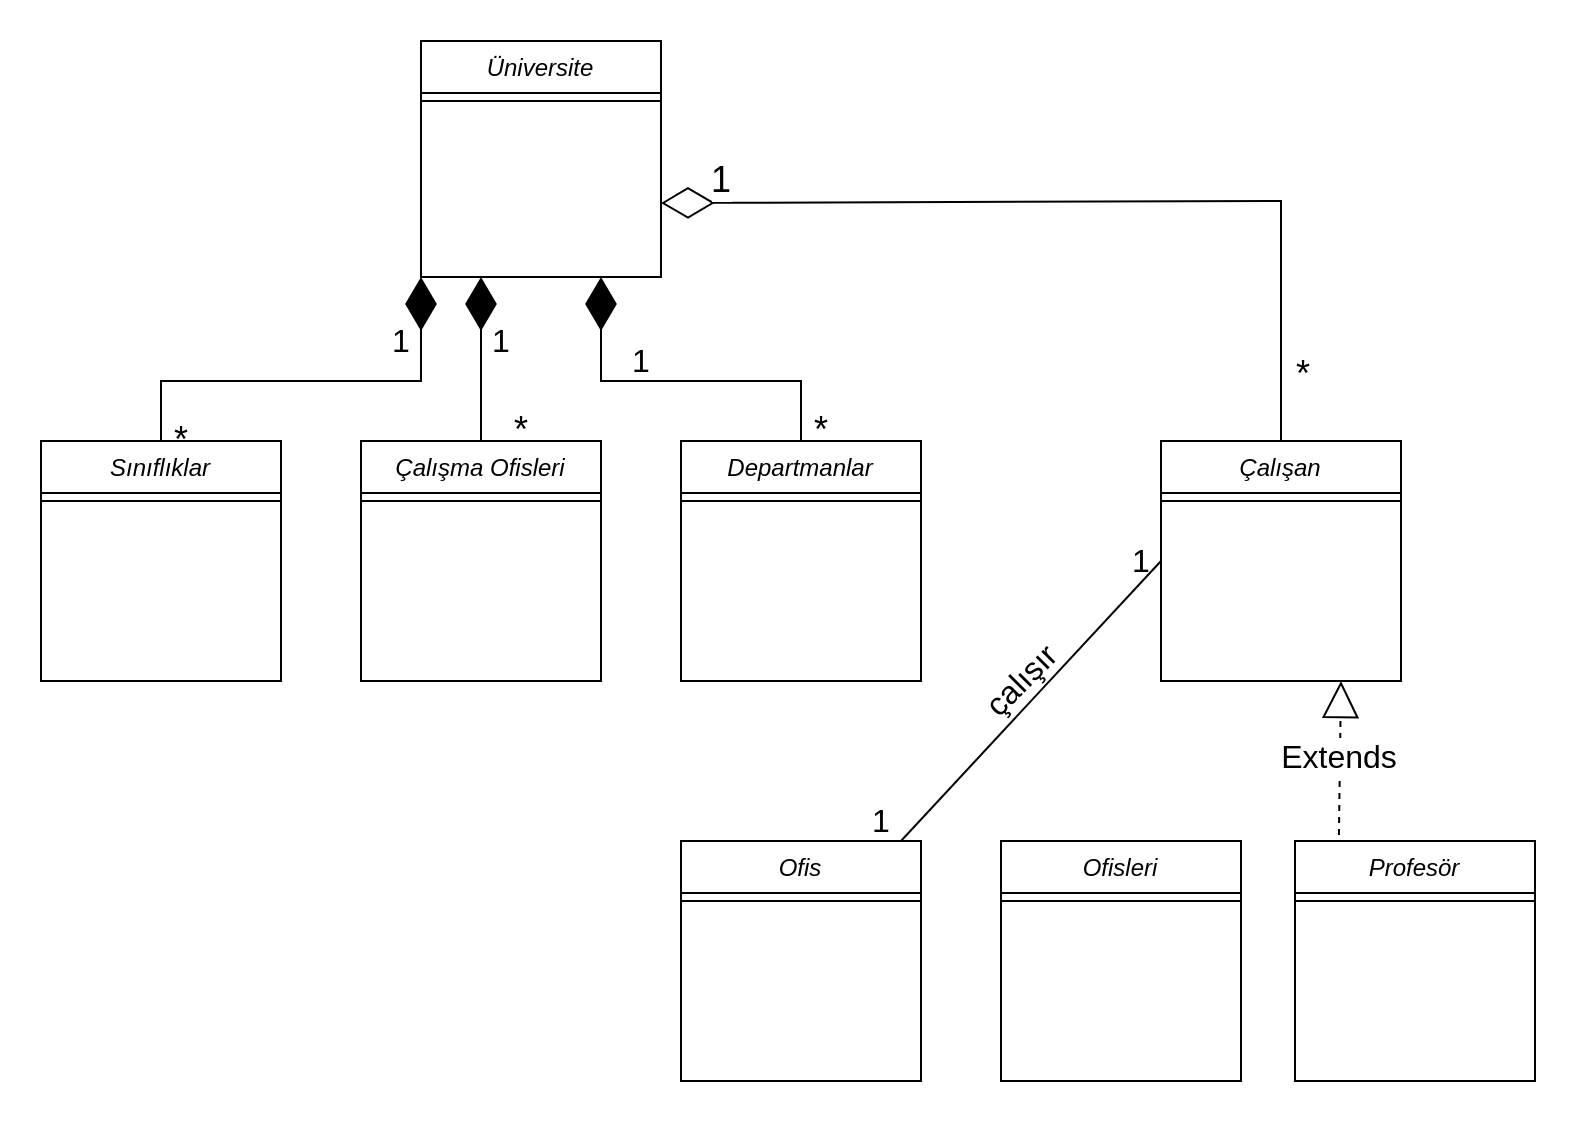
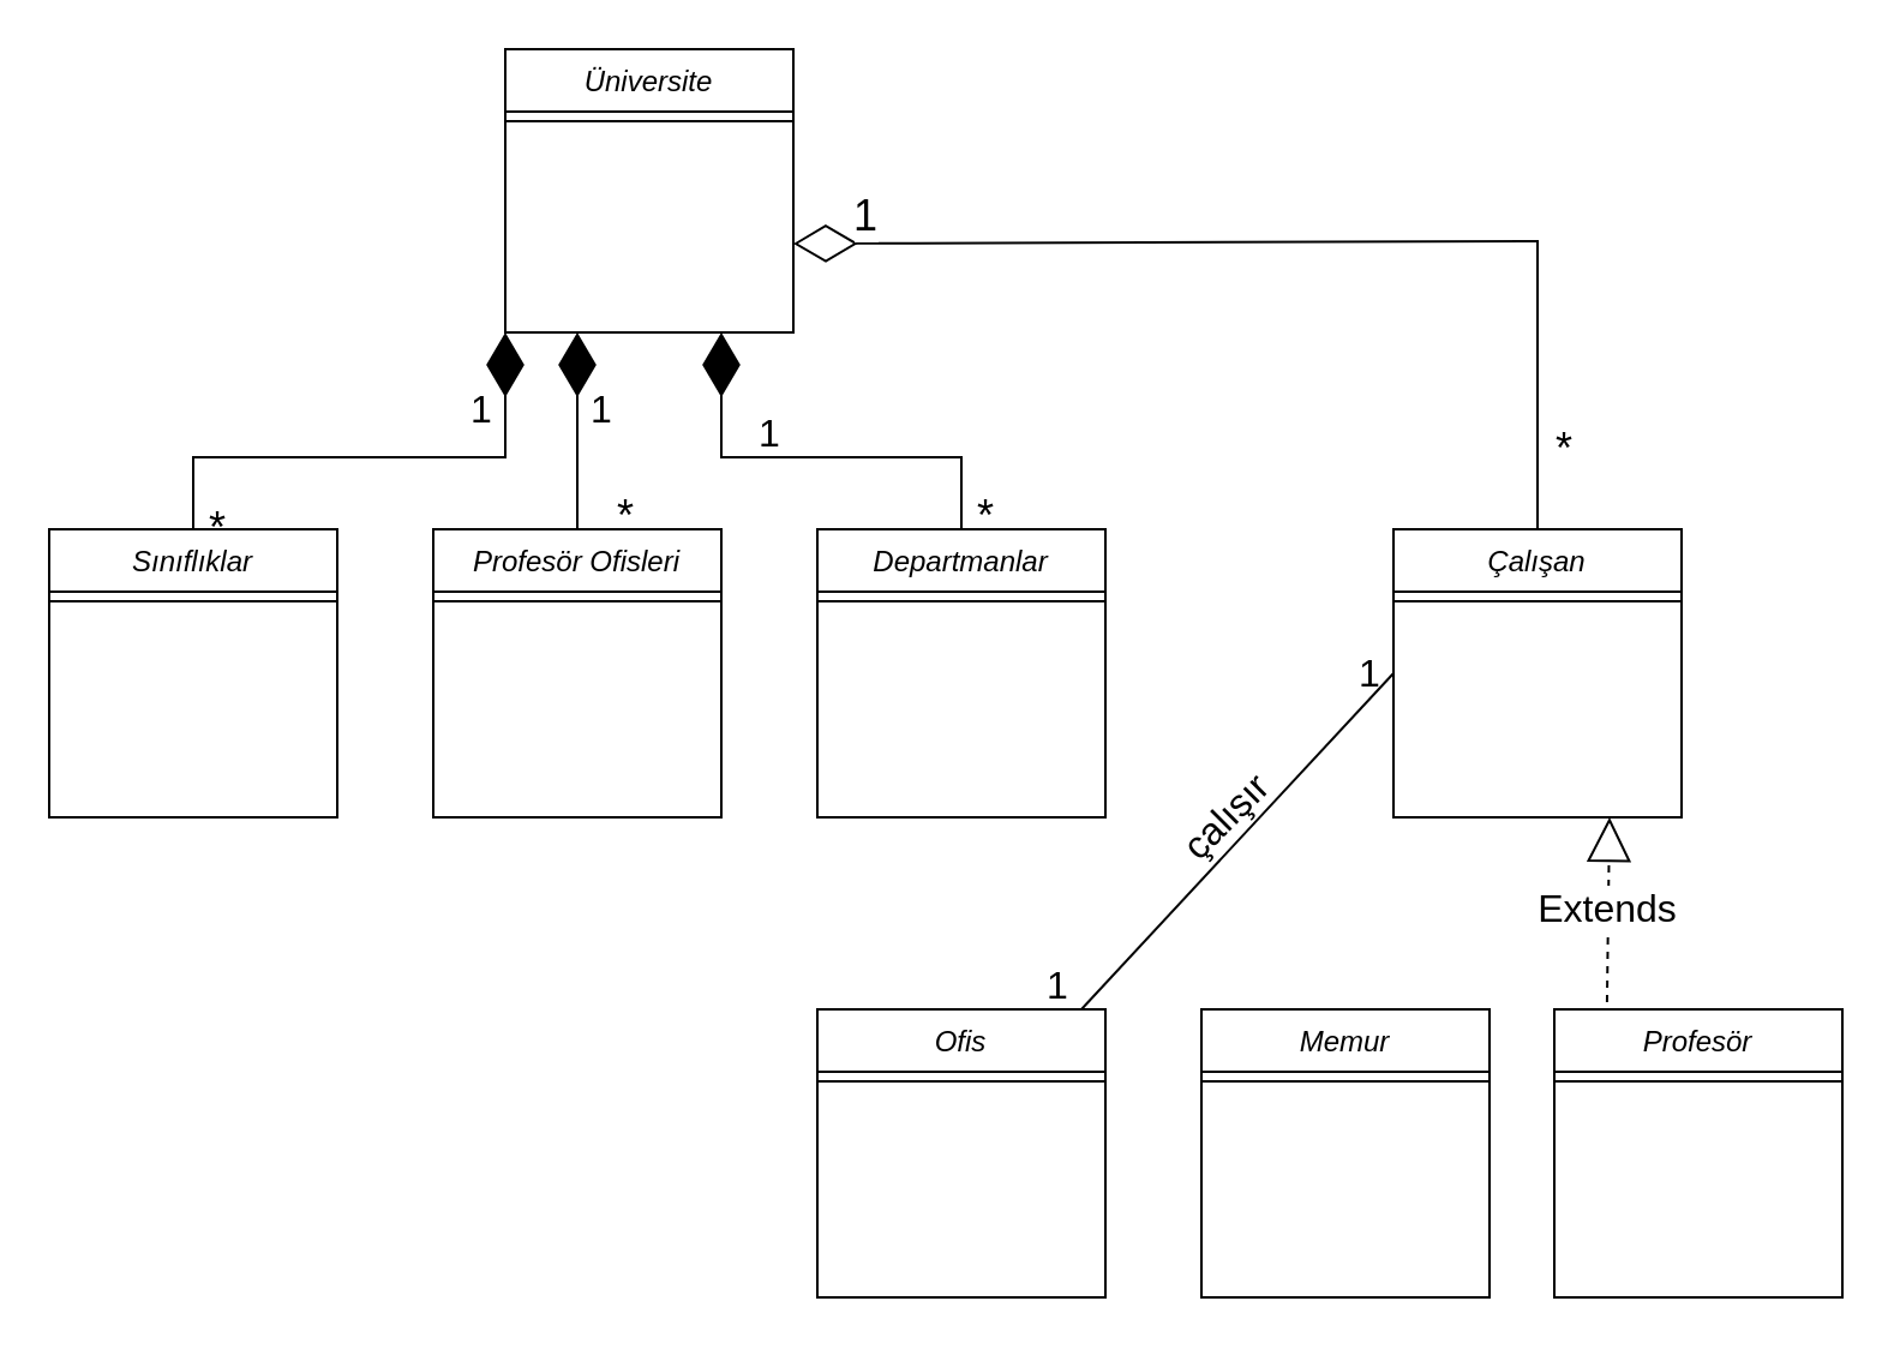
  <mxCell id="0" />
  <mxCell id="1" parent="0" />
  <mxCell id="2" value="Üniversite" style="swimlane;fontStyle=2;align=center;verticalAlign=top;childLayout=stackLayout;horizontal=1;startSize=26;horizontalStack=0;resizeParent=1;resizeLast=0;collapsible=1;marginBottom=0;rounded=0;shadow=0;strokeWidth=1;" parent="1" vertex="1"><mxGeometry x="210" y="20" width="120" height="118" as="geometry"><mxRectangle x="230" y="140" width="160" height="26" as="alternateBounds" /></mxGeometry></mxCell>
  <mxCell id="3" value="" style="line;html=1;strokeWidth=1;align=left;verticalAlign=middle;spacingTop=-1;spacingLeft=3;spacingRight=3;rotatable=0;labelPosition=right;points=[];portConstraint=eastwest;" parent="2" vertex="1"><mxGeometry y="26" width="120" height="8" as="geometry" /></mxCell>
  <mxCell id="4" value="Sınıflıklar" style="swimlane;fontStyle=2;align=center;verticalAlign=top;childLayout=stackLayout;horizontal=1;startSize=26;horizontalStack=0;resizeParent=1;resizeLast=0;collapsible=1;marginBottom=0;rounded=0;shadow=0;strokeWidth=1;" vertex="1" parent="1"><mxGeometry x="20" y="220" width="120" height="120" as="geometry"><mxRectangle x="230" y="140" width="160" height="26" as="alternateBounds" /></mxGeometry></mxCell>
  <mxCell id="5" value="" style="line;html=1;strokeWidth=1;align=left;verticalAlign=middle;spacingTop=-1;spacingLeft=3;spacingRight=3;rotatable=0;labelPosition=right;points=[];portConstraint=eastwest;" vertex="1" parent="4"><mxGeometry y="26" width="120" height="8" as="geometry" /></mxCell>
- <mxCell id="6" value="Çalışma Ofisleri" style="swimlane;fontStyle=2;align=center;verticalAlign=top;childLayout=stackLayout;horizontal=1;startSize=26;horizontalStack=0;resizeParent=1;resizeLast=0;collapsible=1;marginBottom=0;rounded=0;shadow=0;strokeWidth=1;" vertex="1" parent="1"><mxGeometry x="180" y="220" width="120" height="120" as="geometry"><mxRectangle x="230" y="140" width="160" height="26" as="alternateBounds" /></mxGeometry></mxCell>
+ <mxCell id="6" value="Profesör Ofisleri" style="swimlane;fontStyle=2;align=center;verticalAlign=top;childLayout=stackLayout;horizontal=1;startSize=26;horizontalStack=0;resizeParent=1;resizeLast=0;collapsible=1;marginBottom=0;rounded=0;shadow=0;strokeWidth=1;" vertex="1" parent="1"><mxGeometry x="180" y="220" width="120" height="120" as="geometry"><mxRectangle x="230" y="140" width="160" height="26" as="alternateBounds" /></mxGeometry></mxCell>
  <mxCell id="7" value="" style="line;html=1;strokeWidth=1;align=left;verticalAlign=middle;spacingTop=-1;spacingLeft=3;spacingRight=3;rotatable=0;labelPosition=right;points=[];portConstraint=eastwest;" vertex="1" parent="6"><mxGeometry y="26" width="120" height="8" as="geometry" /></mxCell>
  <mxCell id="8" value="Departmanlar" style="swimlane;fontStyle=2;align=center;verticalAlign=top;childLayout=stackLayout;horizontal=1;startSize=26;horizontalStack=0;resizeParent=1;resizeLast=0;collapsible=1;marginBottom=0;rounded=0;shadow=0;strokeWidth=1;" vertex="1" parent="1"><mxGeometry x="340" y="220" width="120" height="120" as="geometry"><mxRectangle x="470" y="240" width="160" height="26" as="alternateBounds" /></mxGeometry></mxCell>
  <mxCell id="9" value="" style="line;html=1;strokeWidth=1;align=left;verticalAlign=middle;spacingTop=-1;spacingLeft=3;spacingRight=3;rotatable=0;labelPosition=right;points=[];portConstraint=eastwest;" vertex="1" parent="8"><mxGeometry y="26" width="120" height="8" as="geometry" /></mxCell>
  <mxCell id="10" value="Ofis" style="swimlane;fontStyle=2;align=center;verticalAlign=top;childLayout=stackLayout;horizontal=1;startSize=26;horizontalStack=0;resizeParent=1;resizeLast=0;collapsible=1;marginBottom=0;rounded=0;shadow=0;strokeWidth=1;" vertex="1" parent="1"><mxGeometry x="340" y="420" width="120" height="120" as="geometry"><mxRectangle x="470" y="240" width="160" height="26" as="alternateBounds" /></mxGeometry></mxCell>
  <mxCell id="11" value="" style="line;html=1;strokeWidth=1;align=left;verticalAlign=middle;spacingTop=-1;spacingLeft=3;spacingRight=3;rotatable=0;labelPosition=right;points=[];portConstraint=eastwest;" vertex="1" parent="10"><mxGeometry y="26" width="120" height="8" as="geometry" /></mxCell>
  <mxCell id="12" value="" style="endArrow=diamondThin;endFill=1;endSize=24;html=1;rounded=0;fontSize=18;exitX=0.5;exitY=0;exitDx=0;exitDy=0;entryX=0;entryY=1;entryDx=0;entryDy=0;" edge="1" parent="1" source="4" target="2"><mxGeometry width="160" relative="1" as="geometry"><mxPoint x="240" y="440" as="sourcePoint" /><mxPoint x="230" y="150" as="targetPoint" /><Array as="points"><mxPoint x="80" y="190" /><mxPoint x="210" y="190" /></Array></mxGeometry></mxCell>
  <mxCell id="13" value="" style="endArrow=diamondThin;endFill=1;endSize=24;html=1;rounded=0;fontSize=18;exitX=0.5;exitY=0;exitDx=0;exitDy=0;entryX=0.25;entryY=1;entryDx=0;entryDy=0;" edge="1" parent="1" source="6" target="2"><mxGeometry width="160" relative="1" as="geometry"><mxPoint x="90" y="230" as="sourcePoint" /><mxPoint x="250" y="140" as="targetPoint" /><Array as="points"><mxPoint x="240" y="180" /></Array></mxGeometry></mxCell>
  <mxCell id="14" value="" style="endArrow=diamondThin;endFill=1;endSize=24;html=1;rounded=0;fontSize=18;exitX=0.5;exitY=0;exitDx=0;exitDy=0;entryX=0.75;entryY=1;entryDx=0;entryDy=0;" edge="1" parent="1" source="8" target="2"><mxGeometry width="160" relative="1" as="geometry"><mxPoint x="90" y="230" as="sourcePoint" /><mxPoint x="260" y="148" as="targetPoint" /><Array as="points"><mxPoint x="400" y="190" /><mxPoint x="300" y="190" /></Array></mxGeometry></mxCell>
  <mxCell id="15" value="*" style="text;html=1;align=center;verticalAlign=middle;resizable=0;points=[];autosize=1;strokeColor=none;fillColor=none;fontSize=18;" vertex="1" parent="1"><mxGeometry x="80" y="205" width="20" height="30" as="geometry" /></mxCell>
  <mxCell id="16" value="*" style="text;html=1;align=center;verticalAlign=middle;resizable=0;points=[];autosize=1;strokeColor=none;fillColor=none;fontSize=18;" vertex="1" parent="1"><mxGeometry x="250" y="200" width="20" height="30" as="geometry" /></mxCell>
  <mxCell id="17" value="*" style="text;html=1;align=center;verticalAlign=middle;resizable=0;points=[];autosize=1;strokeColor=none;fillColor=none;fontSize=18;" vertex="1" parent="1"><mxGeometry x="400" y="200" width="20" height="30" as="geometry" /></mxCell>
  <mxCell id="18" value="1" style="text;html=1;align=center;verticalAlign=middle;resizable=0;points=[];autosize=1;strokeColor=none;fillColor=none;fontSize=16;" vertex="1" parent="1"><mxGeometry x="240" y="160" width="20" height="20" as="geometry" /></mxCell>
  <mxCell id="19" value="1" style="text;html=1;align=center;verticalAlign=middle;resizable=0;points=[];autosize=1;strokeColor=none;fillColor=none;fontSize=16;" vertex="1" parent="1"><mxGeometry x="190" y="160" width="20" height="20" as="geometry" /></mxCell>
  <mxCell id="20" value="1" style="text;html=1;align=center;verticalAlign=middle;resizable=0;points=[];autosize=1;strokeColor=none;fillColor=none;fontSize=16;" vertex="1" parent="1"><mxGeometry x="310" y="170" width="20" height="20" as="geometry" /></mxCell>
  <mxCell id="21" value="Çalışan" style="swimlane;fontStyle=2;align=center;verticalAlign=top;childLayout=stackLayout;horizontal=1;startSize=26;horizontalStack=0;resizeParent=1;resizeLast=0;collapsible=1;marginBottom=0;rounded=0;shadow=0;strokeWidth=1;" vertex="1" parent="1"><mxGeometry x="580" y="220" width="120" height="120" as="geometry"><mxRectangle x="230" y="140" width="160" height="26" as="alternateBounds" /></mxGeometry></mxCell>
  <mxCell id="22" value="" style="line;html=1;strokeWidth=1;align=left;verticalAlign=middle;spacingTop=-1;spacingLeft=3;spacingRight=3;rotatable=0;labelPosition=right;points=[];portConstraint=eastwest;" vertex="1" parent="21"><mxGeometry y="26" width="120" height="8" as="geometry" /></mxCell>
  <mxCell id="23" value="" style="endArrow=diamondThin;endFill=0;endSize=24;html=1;rounded=0;exitX=0.5;exitY=0;exitDx=0;exitDy=0;" edge="1" parent="1" source="21"><mxGeometry width="160" relative="1" as="geometry"><mxPoint x="680" y="220" as="sourcePoint" /><mxPoint x="330" y="101" as="targetPoint" /><Array as="points"><mxPoint x="640" y="100" /></Array></mxGeometry></mxCell>
  <mxCell id="24" value="*" style="edgeLabel;html=1;align=center;verticalAlign=middle;resizable=0;points=[];fontSize=18;" vertex="1" connectable="0" parent="23"><mxGeometry x="-0.667" relative="1" as="geometry"><mxPoint x="10" y="38" as="offset" /></mxGeometry></mxCell>
  <mxCell id="25" value="1" style="edgeLabel;html=1;align=center;verticalAlign=middle;resizable=0;points=[];fontSize=18;" vertex="1" connectable="0" parent="23"><mxGeometry x="0.745" y="-3" relative="1" as="geometry"><mxPoint x="-25" y="-8" as="offset" /></mxGeometry></mxCell>
- <mxCell id="26" value="Ofisleri" style="swimlane;fontStyle=2;align=center;verticalAlign=top;childLayout=stackLayout;horizontal=1;startSize=26;horizontalStack=0;resizeParent=1;resizeLast=0;collapsible=1;marginBottom=0;rounded=0;shadow=0;strokeWidth=1;" vertex="1" parent="1"><mxGeometry x="500" y="420" width="120" height="120" as="geometry"><mxRectangle x="230" y="140" width="160" height="26" as="alternateBounds" /></mxGeometry></mxCell>
+ <mxCell id="26" value="Memur" style="swimlane;fontStyle=2;align=center;verticalAlign=top;childLayout=stackLayout;horizontal=1;startSize=26;horizontalStack=0;resizeParent=1;resizeLast=0;collapsible=1;marginBottom=0;rounded=0;shadow=0;strokeWidth=1;" vertex="1" parent="1"><mxGeometry x="500" y="420" width="120" height="120" as="geometry"><mxRectangle x="230" y="140" width="160" height="26" as="alternateBounds" /></mxGeometry></mxCell>
  <mxCell id="27" value="" style="line;html=1;strokeWidth=1;align=left;verticalAlign=middle;spacingTop=-1;spacingLeft=3;spacingRight=3;rotatable=0;labelPosition=right;points=[];portConstraint=eastwest;" vertex="1" parent="26"><mxGeometry y="26" width="120" height="8" as="geometry" /></mxCell>
  <mxCell id="28" value="Profesör" style="swimlane;fontStyle=2;align=center;verticalAlign=top;childLayout=stackLayout;horizontal=1;startSize=26;horizontalStack=0;resizeParent=1;resizeLast=0;collapsible=1;marginBottom=0;rounded=0;shadow=0;strokeWidth=1;" vertex="1" parent="1"><mxGeometry x="647" y="420" width="120" height="120" as="geometry"><mxRectangle x="230" y="140" width="160" height="26" as="alternateBounds" /></mxGeometry></mxCell>
  <mxCell id="29" value="" style="line;html=1;strokeWidth=1;align=left;verticalAlign=middle;spacingTop=-1;spacingLeft=3;spacingRight=3;rotatable=0;labelPosition=right;points=[];portConstraint=eastwest;" vertex="1" parent="28"><mxGeometry y="26" width="120" height="8" as="geometry" /></mxCell>
  <mxCell id="30" value="Extends" style="endArrow=block;endSize=16;endFill=0;html=1;rounded=0;fontSize=16;exitX=0.183;exitY=-0.025;exitDx=0;exitDy=0;entryX=0.75;entryY=1;entryDx=0;entryDy=0;exitPerimeter=0;dashed=1;" edge="1" parent="1" source="28" target="21"><mxGeometry width="160" relative="1" as="geometry"><mxPoint x="540" y="430" as="sourcePoint" /><mxPoint x="540" y="350" as="targetPoint" /><Array as="points" /></mxGeometry></mxCell>
  <mxCell id="31" value="" style="endArrow=none;html=1;rounded=0;fontSize=16;entryX=0;entryY=0.5;entryDx=0;entryDy=0;" edge="1" parent="1" target="21"><mxGeometry width="50" height="50" relative="1" as="geometry"><mxPoint x="450" y="420" as="sourcePoint" /><mxPoint x="560" y="290" as="targetPoint" /><Array as="points" /></mxGeometry></mxCell>
  <mxCell id="32" value="çalışır" style="text;html=1;align=center;verticalAlign=middle;resizable=0;points=[];autosize=1;strokeColor=none;fillColor=none;fontSize=16;rotation=-45;" vertex="1" parent="1"><mxGeometry x="480" y="330" width="60" height="20" as="geometry" /></mxCell>
  <mxCell id="33" value="1" style="text;html=1;align=center;verticalAlign=middle;resizable=0;points=[];autosize=1;strokeColor=none;fillColor=none;fontSize=16;" vertex="1" parent="1"><mxGeometry x="560" y="270" width="20" height="20" as="geometry" /></mxCell>
  <mxCell id="34" value="1" style="text;html=1;align=center;verticalAlign=middle;resizable=0;points=[];autosize=1;strokeColor=none;fillColor=none;fontSize=16;" vertex="1" parent="1"><mxGeometry x="430" y="400" width="20" height="20" as="geometry" /></mxCell>
